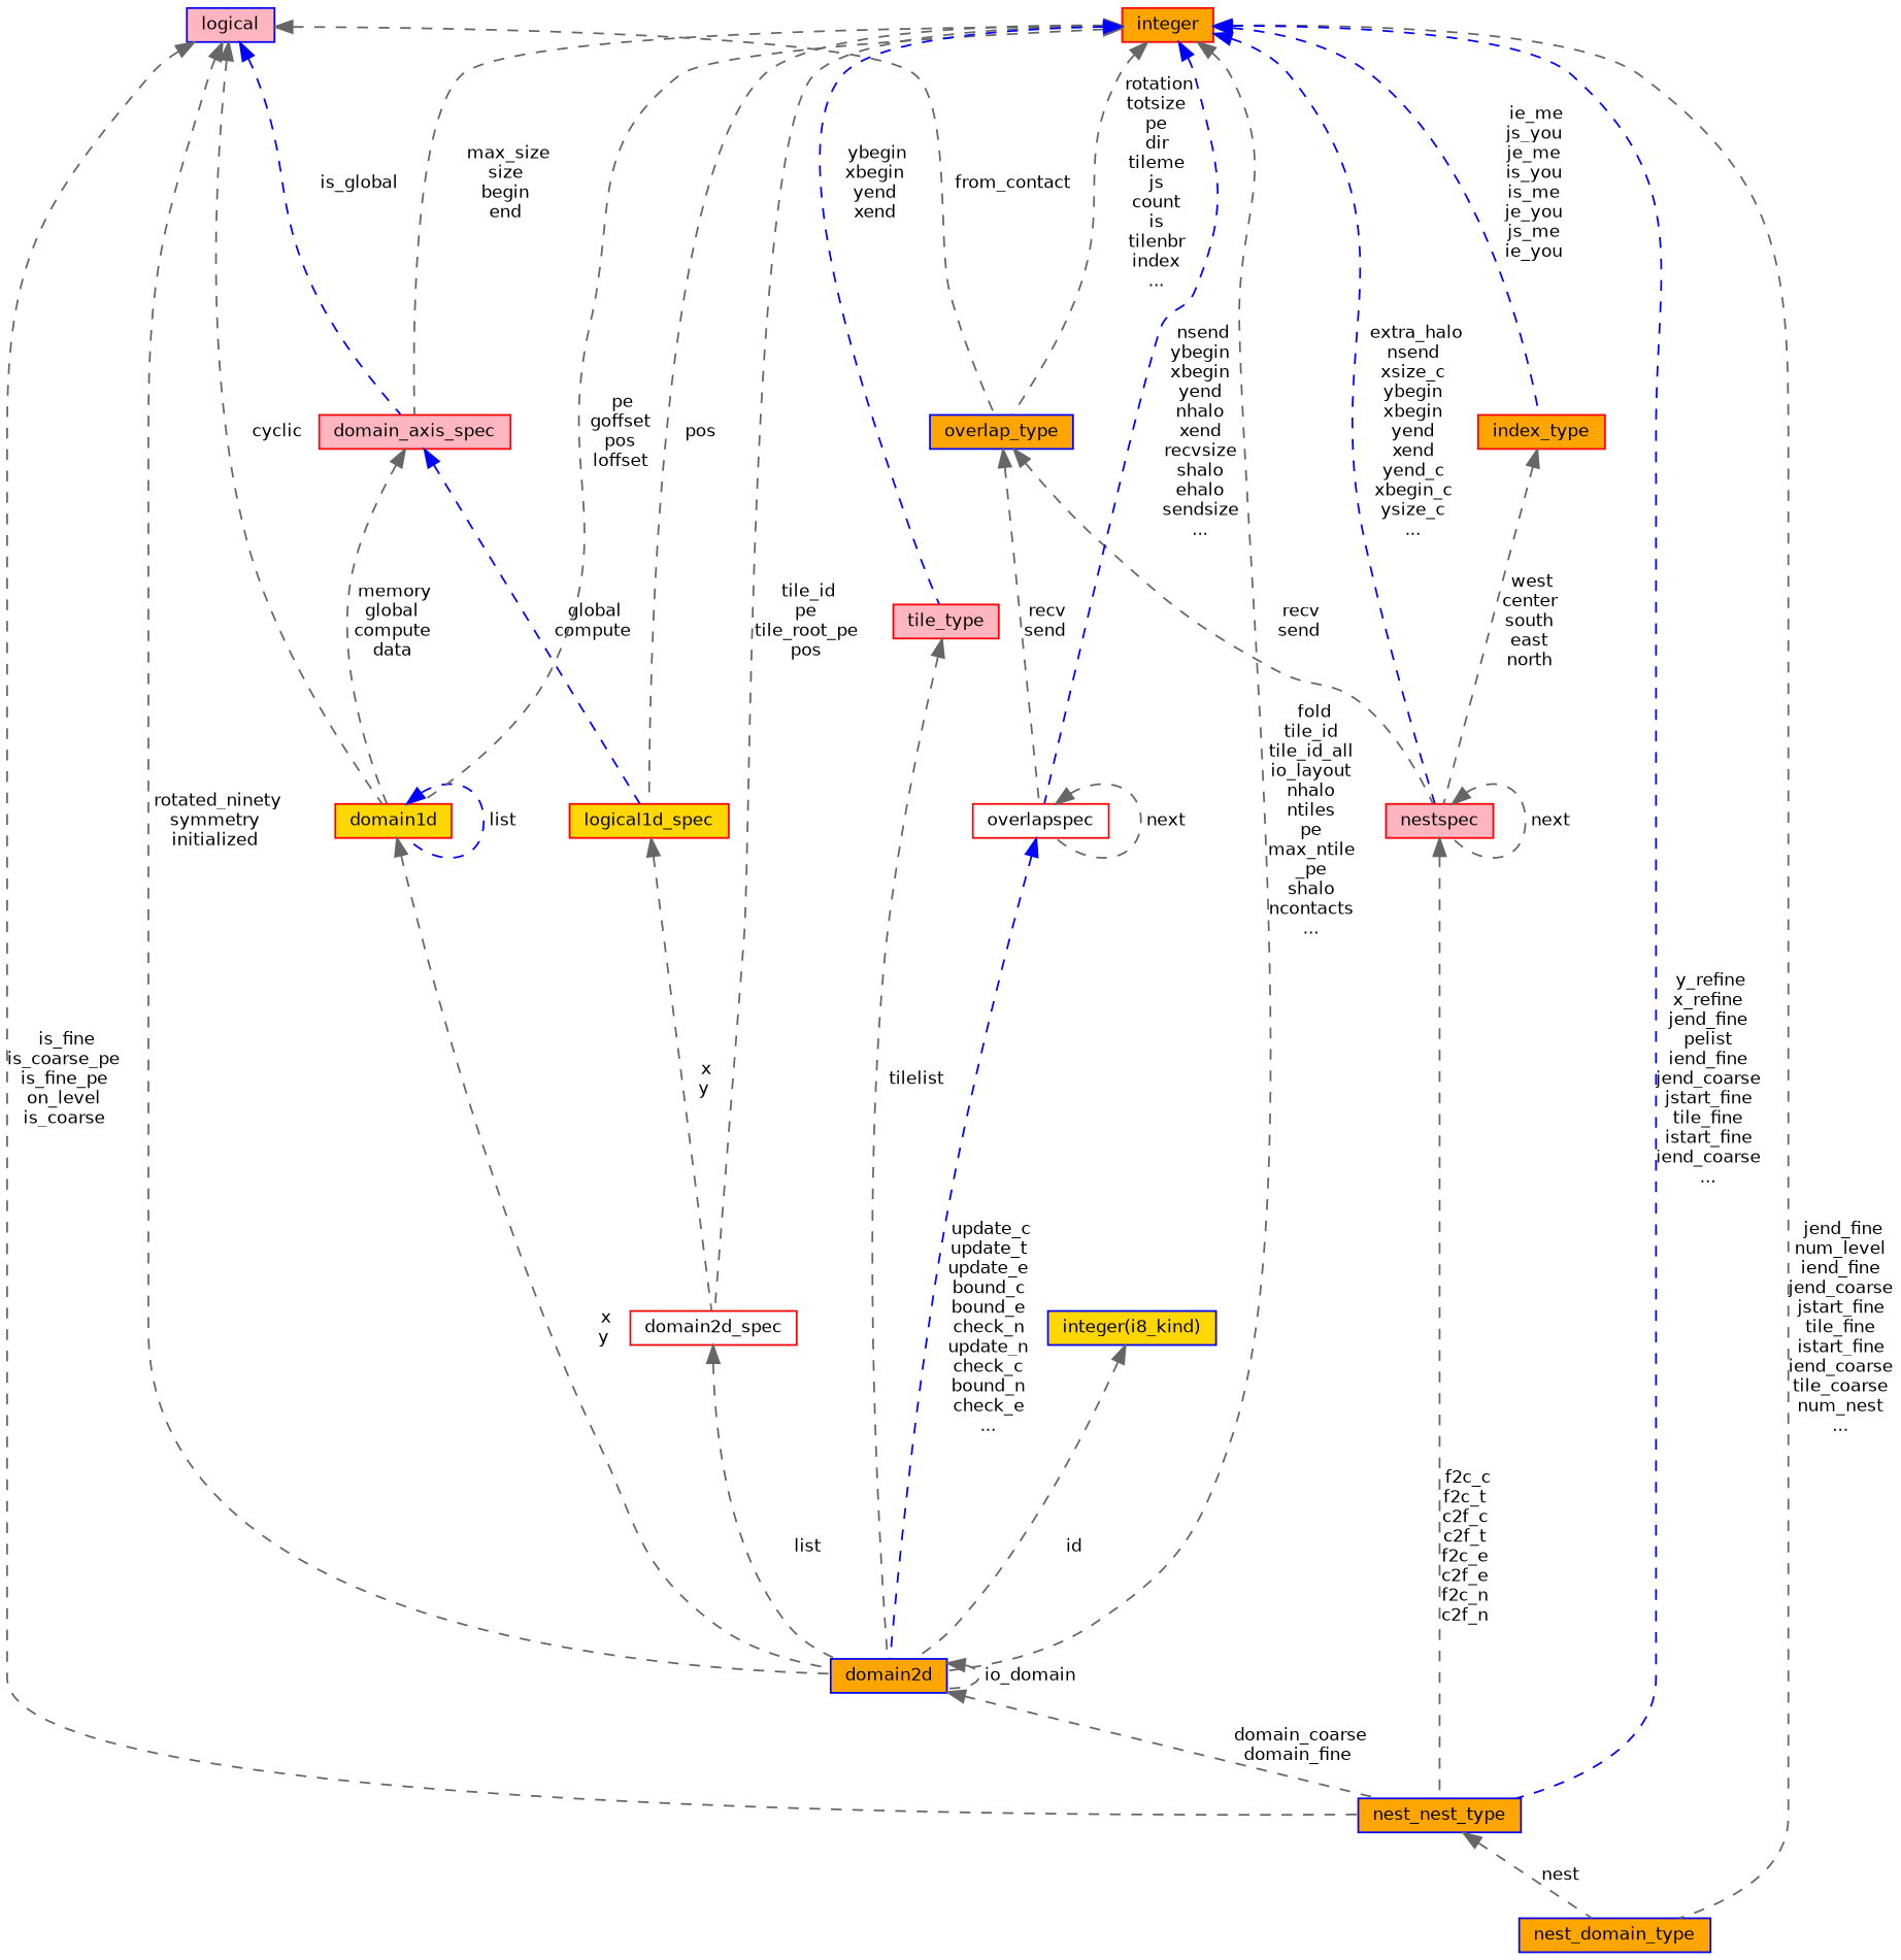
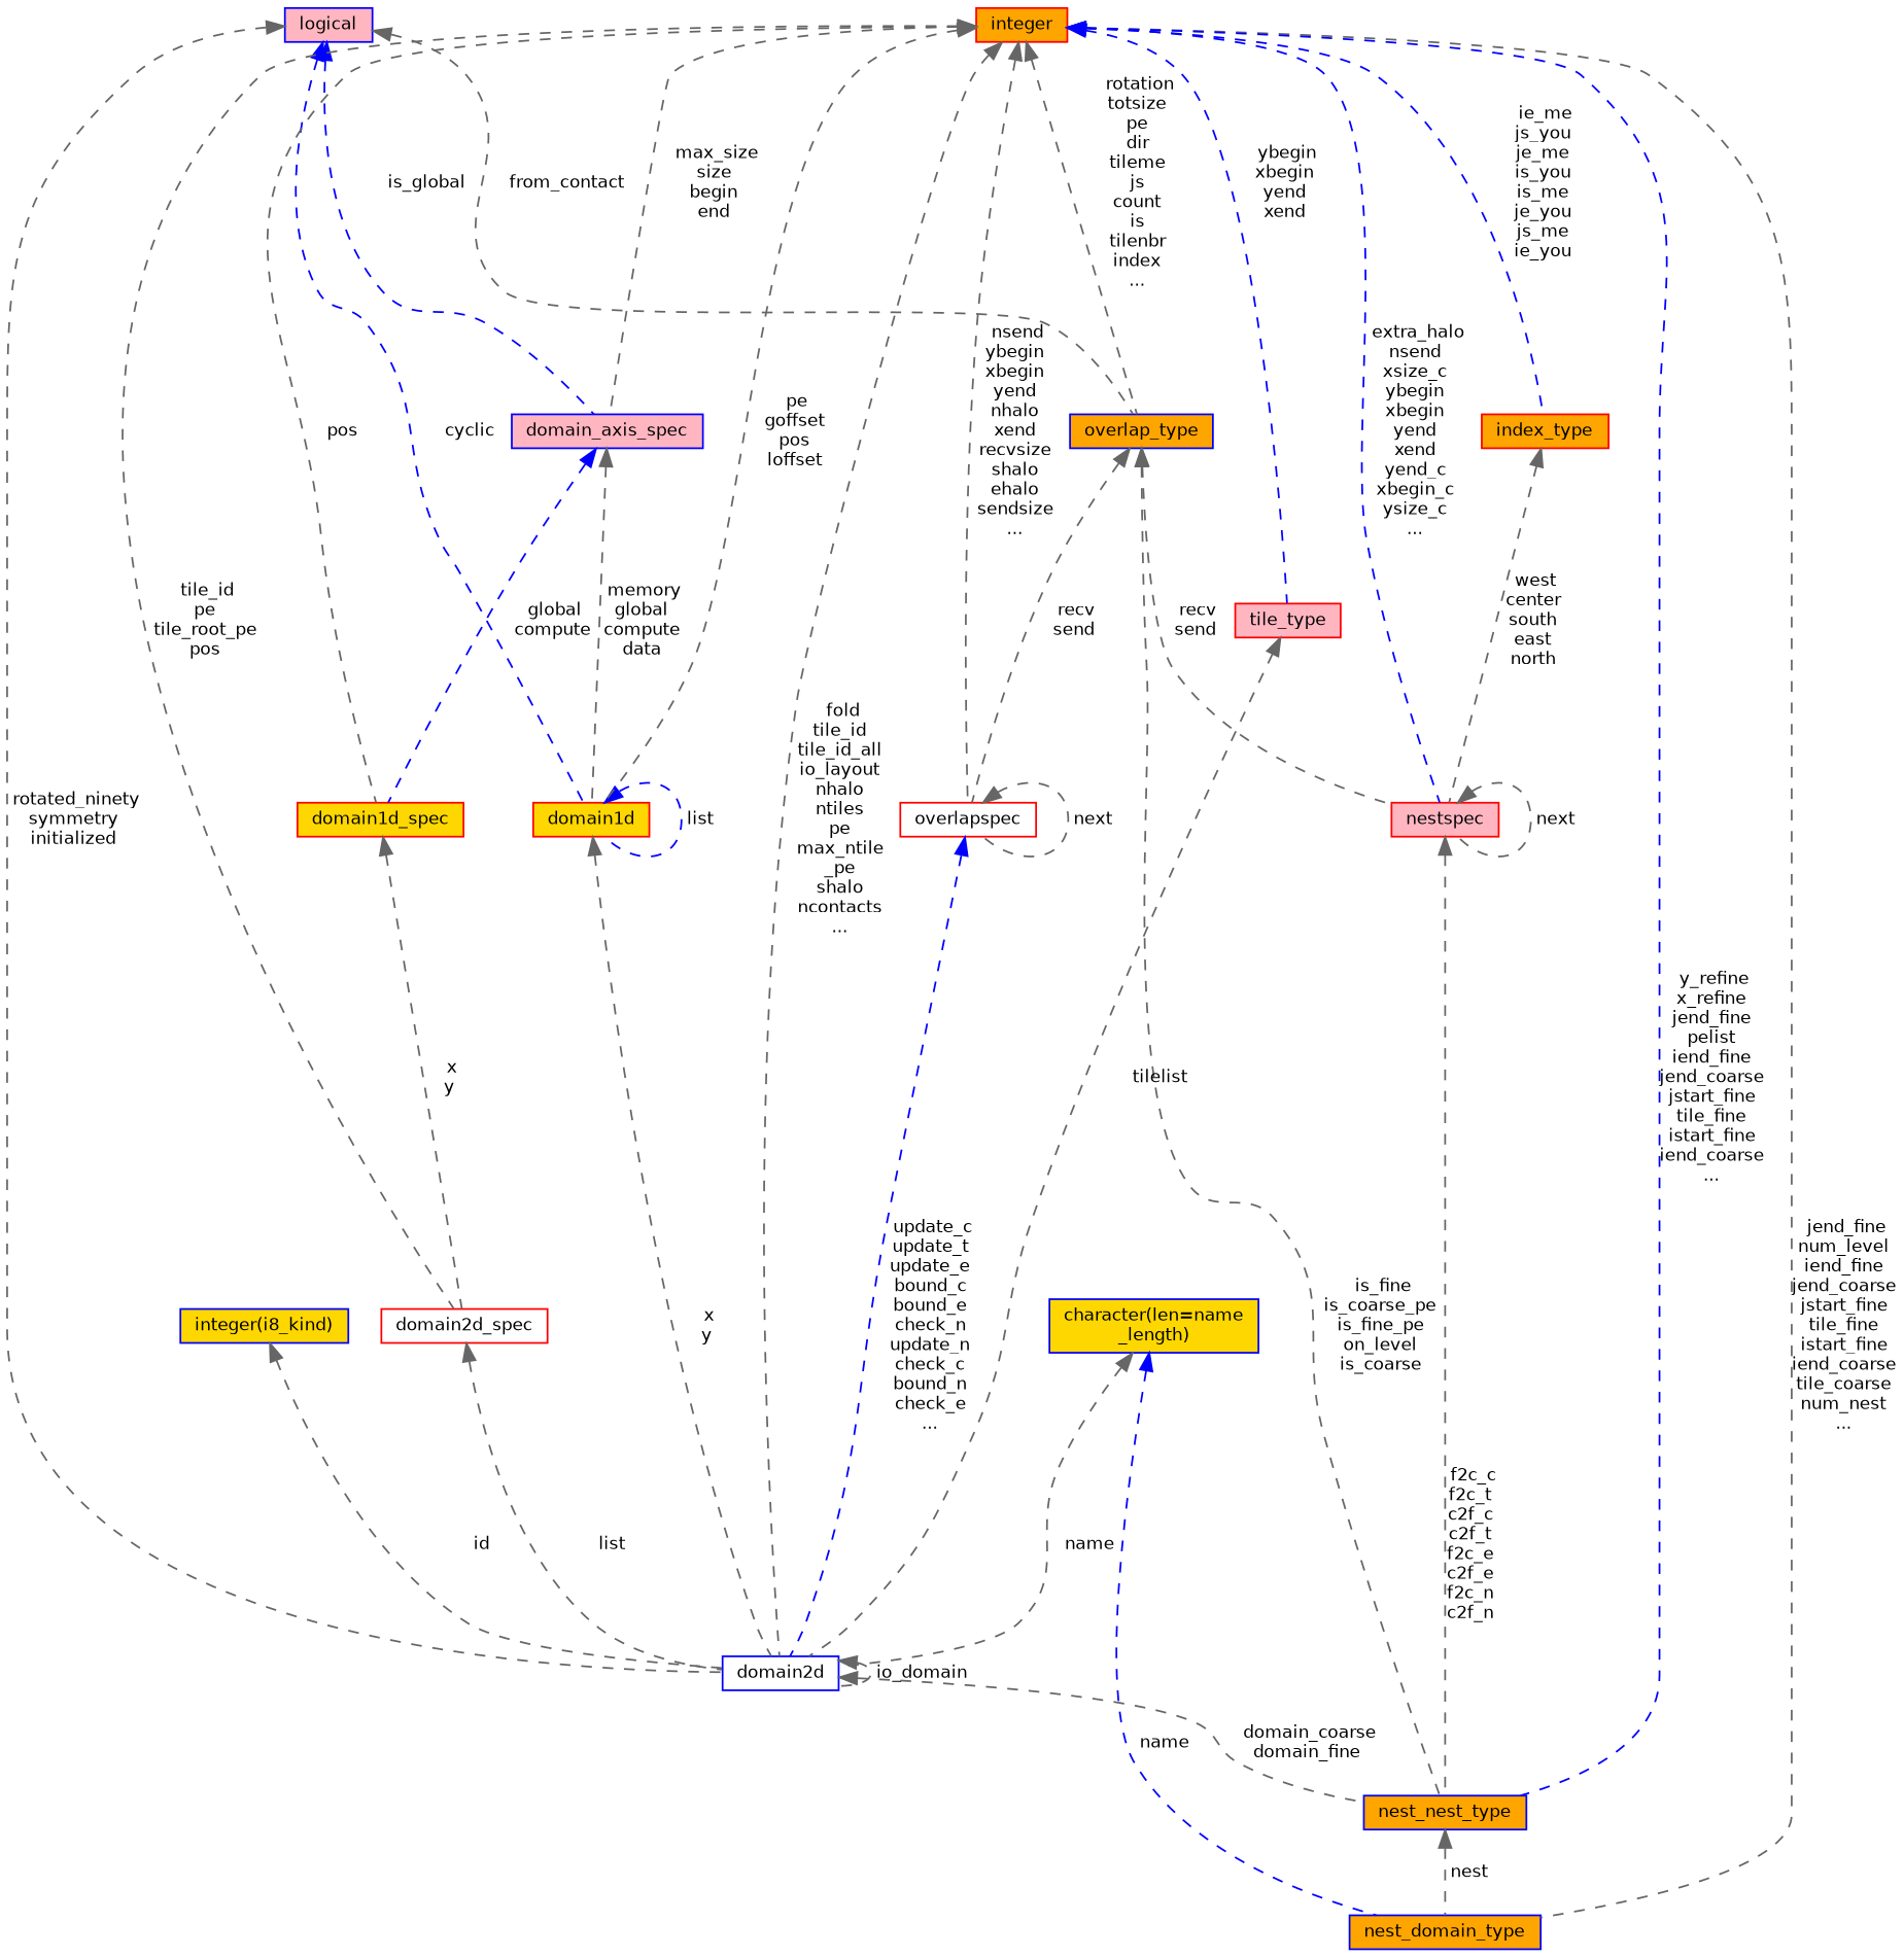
  digraph {
    node [color=blue fillcolor=orange fontname=Helvetica fontsize=10 shape=record style=filled]
    edge [color=gray40 dir=back fontname=Helvetica fontsize=10 labelfontname=Helvetica labelfontsize=10 style=dashed]
    n1 [fontcolor=black height=0.2 label=nest_domain_type width=0.4]
    n2 [height=0.2 label=nest_nest_type width=0.4]
    n3 [fillcolor=lightpink height=0.2 label=logical width=0.4]
-   n4 [height=0.2 label=domain2d width=0.4]
+   n4 [fillcolor=white height=0.2 label=domain2d width=0.4]
    n5 [color=red fillcolor=gold height=0.2 label=domain1d width=0.4]
-   n6 [color=red fillcolor=lightpink height=0.2 label=domain_axis_spec width=0.4]
+   n6 [fillcolor=lightpink height=0.2 label=domain_axis_spec width=0.4]
    n7 [height=0.2 label=overlap_type width=0.4]
-   n8 [color=red fillcolor=gold height=0.2 label=logical1d_spec width=0.4]
+   n8 [color=red fillcolor=gold height=0.2 label=domain1d_spec width=0.4]
    n9 [color=red fillcolor=white height=0.2 label=overlapspec width=0.4]
    n10 [color=red fillcolor=lightpink height=0.2 label=nestspec width=0.4]
    n11 [color=red fillcolor=white height=0.2 label=domain2d_spec width=0.4]
    n12 [color=red height=0.2 label=integer width=0.4]
    n13 [color=red fillcolor=lightpink height=0.2 label=tile_type width=0.4]
    n14 [color=red height=0.2 label=index_type width=0.4]
    n15 [fillcolor=gold height=0.2 label="integer(i8_kind)" width=0.4]
+   n16 [fillcolor=gold height=0.2 label="character(len=name\l_length)" width=0.4]
    n2 -> n1 [label=" nest"]
-   n3 -> n2 [label=" is_fine\nis_coarse_pe\nis_fine_pe\non_level\nis_coarse"]
+   n7 -> n2 [label=" is_fine\nis_coarse_pe\nis_fine_pe\non_level\nis_coarse"]
    n3 -> n4 [label=" rotated_ninety\nsymmetry\ninitialized"]
-   n3 -> n5 [label=" cyclic"]
+   n3 -> n5 [color=blue label=" cyclic"]
    n3 -> n6 [color=blue label=" is_global"]
    n3 -> n7 [label=" from_contact"]
    n4 -> n2 [label=" domain_coarse\ndomain_fine"]
    n4 -> n4 [label=" io_domain"]
    n5 -> n4 [label=" x\ny"]
    n5 -> n5 [color=blue label=" list"]
    n6 -> n5 [label=" memory\nglobal\ncompute\ndata"]
    n6 -> n8 [color=blue label=" global\ncompute"]
    n7 -> n9 [label=" recv\nsend"]
    n7 -> n10 [label=" recv\nsend"]
    n8 -> n11 [label=" x\ny"]
    n9 -> n4 [color=blue label=" update_c\nupdate_t\nupdate_e\nbound_c\nbound_e\ncheck_n\nupdate_n\ncheck_c\nbound_n\ncheck_e\n..."]
    n9 -> n9 [label=" next"]
    n10 -> n2 [label=" f2c_c\nf2c_t\nc2f_c\nc2f_t\nf2c_e\nc2f_e\nf2c_n\nc2f_n"]
    n10 -> n10 [label=" next"]
    n11 -> n4 [label=" list"]
    n12 -> n1 [label=" jend_fine\nnum_level\niend_fine\njend_coarse\njstart_fine\ntile_fine\nistart_fine\niend_coarse\ntile_coarse\nnum_nest\n..."]
    n12 -> n2 [color=blue label=" y_refine\nx_refine\njend_fine\npelist\niend_fine\njend_coarse\njstart_fine\ntile_fine\nistart_fine\niend_coarse\n..."]
    n12 -> n4 [label=" fold\ntile_id\ntile_id_all\nio_layout\nnhalo\nntiles\npe\nmax_ntile\l_pe\nshalo\nncontacts\n..."]
    n12 -> n5 [label=" pe\ngoffset\npos\nloffset"]
    n12 -> n6 [label=" max_size\nsize\nbegin\nend"]
    n12 -> n7 [label=" rotation\ntotsize\npe\ndir\ntileme\njs\ncount\nis\ntilenbr\nindex\n..."]
    n12 -> n8 [label=" pos"]
-   n12 -> n9 [color=blue label=" nsend\nybegin\nxbegin\nyend\nnhalo\nxend\nrecvsize\nshalo\nehalo\nsendsize\n..."]
+   n12 -> n9 [label=" nsend\nybegin\nxbegin\nyend\nnhalo\nxend\nrecvsize\nshalo\nehalo\nsendsize\n..."]
    n12 -> n10 [color=blue label=" extra_halo\nnsend\nxsize_c\nybegin\nxbegin\nyend\nxend\nyend_c\nxbegin_c\nysize_c\n..."]
    n12 -> n11 [label=" tile_id\npe\ntile_root_pe\npos"]
    n12 -> n13 [color=blue label=" ybegin\nxbegin\nyend\nxend"]
    n12 -> n14 [color=blue label=" ie_me\njs_you\nje_me\nis_you\nis_me\nje_you\njs_me\nie_you"]
    n13 -> n4 [label=" tilelist"]
    n14 -> n10 [label=" west\ncenter\nsouth\neast\nnorth"]
    n15 -> n4 [label=" id"]
+   n16 -> n1 [color=blue label=" name"]
+   n16 -> n4 [label=" name"]
  }
